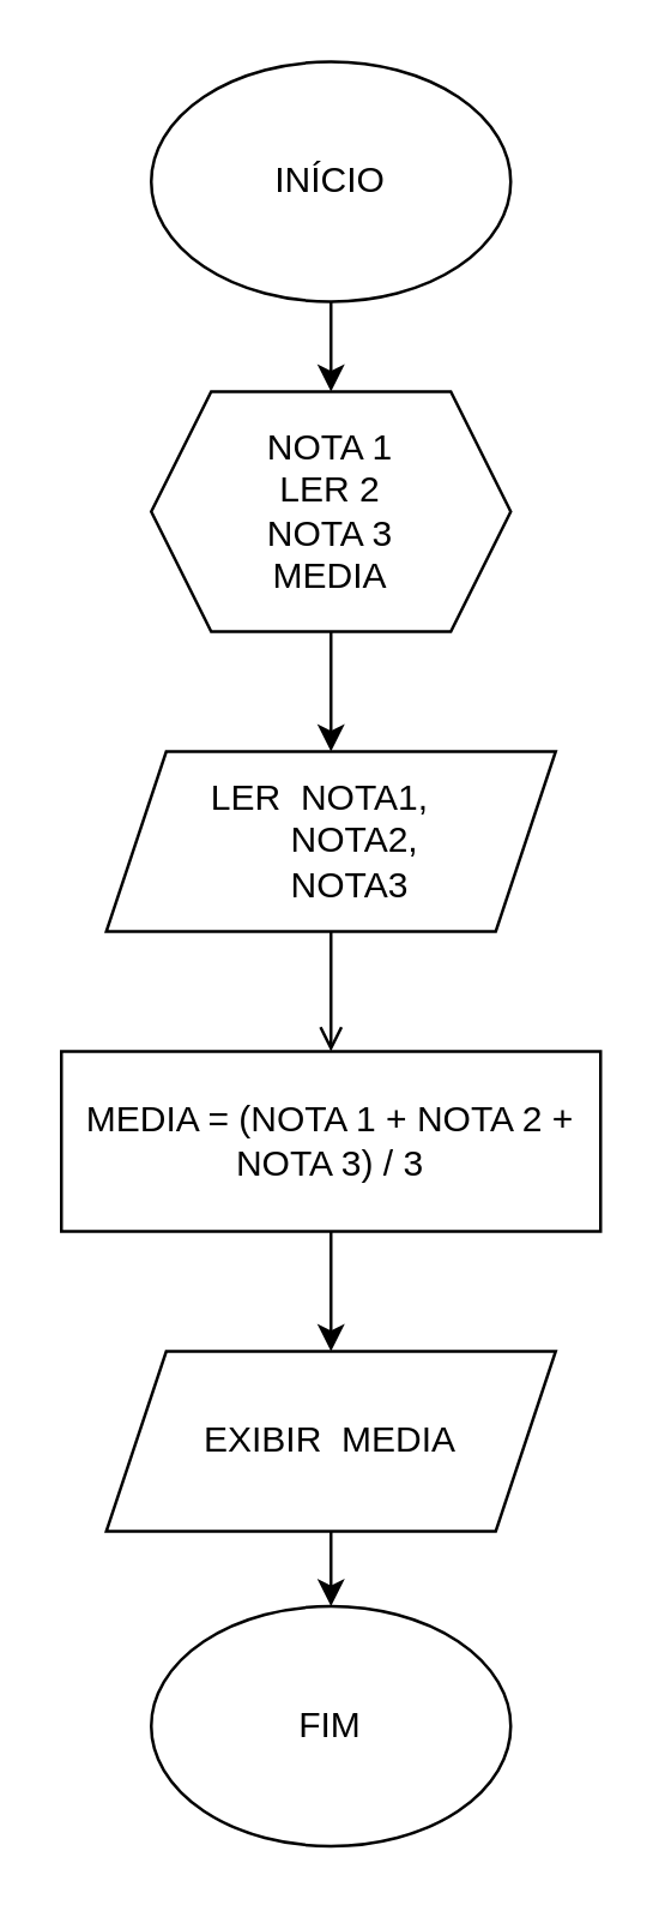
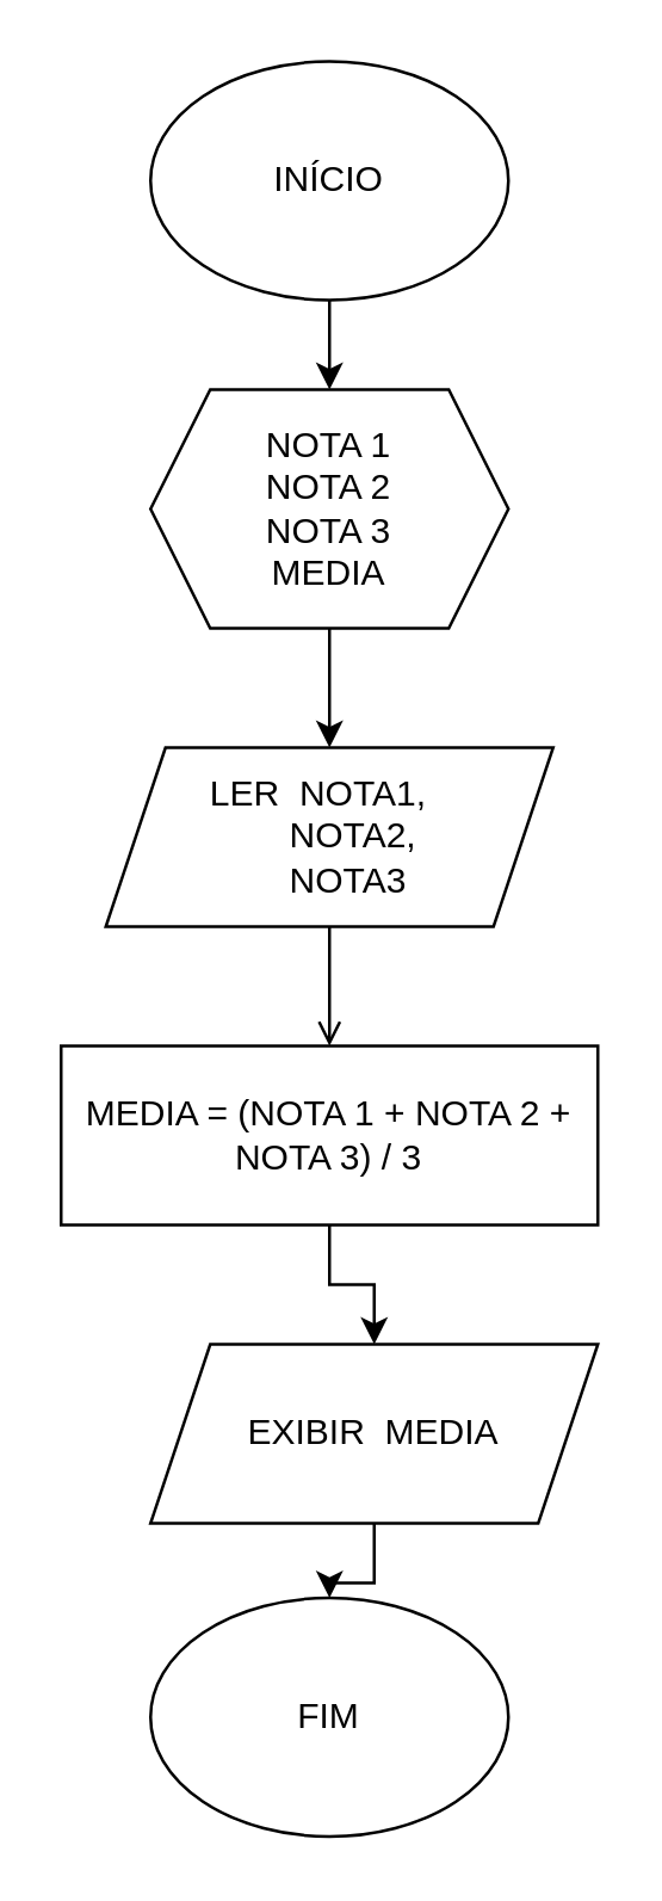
  <mxCell id="0" />
  <mxCell id="1" parent="0" />
  <mxCell id="2" value="" style="edgeStyle=orthogonalEdgeStyle;rounded=0;orthogonalLoop=1;jettySize=auto;html=1;" parent="1" source="3" target="5" edge="1"><mxGeometry relative="1" as="geometry" /></mxCell>
  <mxCell id="3" value="INÍCIO" style="ellipse;whiteSpace=wrap;html=1;" parent="1" vertex="1"><mxGeometry x="50" y="20" width="120" height="80" as="geometry" /></mxCell>
  <mxCell id="4" value="" style="edgeStyle=orthogonalEdgeStyle;rounded=0;orthogonalLoop=1;jettySize=auto;html=1;" parent="1" source="5" target="7" edge="1"><mxGeometry relative="1" as="geometry" /></mxCell>
- <mxCell id="5" value="NOTA 1&lt;div&gt;LER 2&lt;/div&gt;&lt;div&gt;NOTA 3&lt;/div&gt;&lt;div&gt;MEDIA&lt;/div&gt;" style="shape=hexagon;perimeter=hexagonPerimeter2;whiteSpace=wrap;html=1;fixedSize=1;" parent="1" vertex="1"><mxGeometry x="50" y="130" width="120" height="80" as="geometry" /></mxCell>
+ <mxCell id="5" value="NOTA 1&lt;div&gt;NOTA 2&lt;/div&gt;&lt;div&gt;NOTA 3&lt;/div&gt;&lt;div&gt;MEDIA&lt;/div&gt;" style="shape=hexagon;perimeter=hexagonPerimeter2;whiteSpace=wrap;html=1;fixedSize=1;" parent="1" vertex="1"><mxGeometry x="50" y="130" width="120" height="80" as="geometry" /></mxCell>
  <mxCell id="6" value="" style="edgeStyle=orthogonalEdgeStyle;rounded=0;orthogonalLoop=1;jettySize=auto;html=1;endArrow=open;" parent="1" source="7" target="9" edge="1"><mxGeometry relative="1" as="geometry" /></mxCell>
  <mxCell id="7" value="&amp;nbsp; &amp;nbsp; &amp;nbsp; &amp;nbsp; &amp;nbsp; LER&amp;nbsp; NOTA1,&lt;div&gt;&lt;span style=&quot;background-color: initial;&quot;&gt;&amp;nbsp; &amp;nbsp; &amp;nbsp; &amp;nbsp; &amp;nbsp; &amp;nbsp; &amp;nbsp; &amp;nbsp; &amp;nbsp; NOTA2,&lt;/span&gt;&lt;div&gt;&lt;div&gt;&amp;nbsp; &amp;nbsp; &amp;nbsp; &amp;nbsp; &amp;nbsp; &amp;nbsp; &amp;nbsp; &amp;nbsp; &amp;nbsp; NOTA3&lt;/div&gt;&lt;/div&gt;&lt;/div&gt;" style="shape=parallelogram;perimeter=parallelogramPerimeter;whiteSpace=wrap;html=1;fixedSize=1;align=left;" parent="1" vertex="1"><mxGeometry x="35" y="250" width="150" height="60" as="geometry" /></mxCell>
  <mxCell id="8" value="" style="edgeStyle=orthogonalEdgeStyle;rounded=0;orthogonalLoop=1;jettySize=auto;html=1;" parent="1" source="9" target="11" edge="1"><mxGeometry relative="1" as="geometry" /></mxCell>
  <mxCell id="9" value="MEDIA = (NOTA 1 + NOTA 2 + NOTA 3) / 3" style="rounded=0;whiteSpace=wrap;html=1;" parent="1" vertex="1"><mxGeometry x="20" y="350" width="180" height="60" as="geometry" /></mxCell>
  <mxCell id="10" value="" style="edgeStyle=orthogonalEdgeStyle;rounded=0;orthogonalLoop=1;jettySize=auto;html=1;" parent="1" source="11" target="12" edge="1"><mxGeometry relative="1" as="geometry" /></mxCell>
- <mxCell id="11" value="EXIBIR&amp;nbsp; MEDIA" style="shape=parallelogram;perimeter=parallelogramPerimeter;whiteSpace=wrap;html=1;fixedSize=1;" parent="1" vertex="1"><mxGeometry x="35" y="450" width="150" height="60" as="geometry" /></mxCell>
+ <mxCell id="11" value="EXIBIR&amp;nbsp; MEDIA" style="shape=parallelogram;perimeter=parallelogramPerimeter;whiteSpace=wrap;html=1;fixedSize=1;" parent="1" vertex="1"><mxGeometry x="50" y="450" width="150" height="60" as="geometry" /></mxCell>
  <mxCell id="12" value="FIM" style="ellipse;whiteSpace=wrap;html=1;" parent="1" vertex="1"><mxGeometry x="50" y="535" width="120" height="80" as="geometry" /></mxCell>
